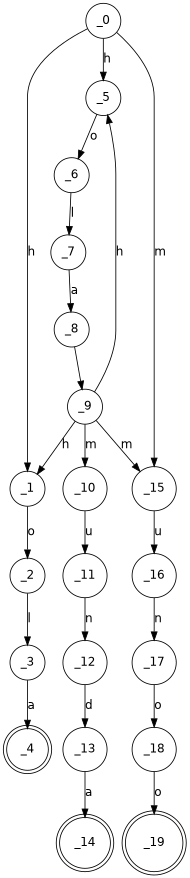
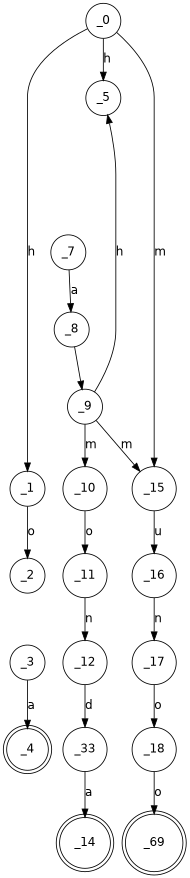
  digraph {
    fontname="DejaVu Sans"
    rankdir=TB
    node [fontname="DejaVu Sans" shape=circle]
    edge [fontname="DejaVu Sans"]
    n1 [label=_0]
    n2 [label=_1]
    n3 [label=_5]
    n4 [label=_15]
    n5 [label=_2]
-   n6 [label=_6]
    n7 [label=_16]
    n8 [label=_3]
    n9 [label=_7]
    n10 [label=_17]
    n11 [label=_4 shape=doublecircle]
    n12 [label=_8]
    n13 [label=_18]
    n14 [label=_9]
-   n15 [label=_19 shape=doublecircle]
+   n15 [label=_69 shape=doublecircle]
    n16 [label=_10]
    n17 [label=_11]
    n18 [label=_12]
-   n19 [label=_13]
+   n19 [label=_33]
    n20 [label=_14 shape=doublecircle]
    n1 -> n2 [label=h]
    n1 -> n3 [label=h]
    n1 -> n4 [label=m]
    n2 -> n5 [label=o]
-   n3 -> n6 [label=o]
    n4 -> n7 [label=u]
-   n5 -> n8 [label=l]
-   n6 -> n9 [label=l]
    n7 -> n10 [label=n]
    n8 -> n11 [label=a]
    n9 -> n12 [label=a]
    n10 -> n13 [label=o]
    n12 -> n14 [label=" "]
    n13 -> n15 [label=o]
-   n14 -> n2 [label=h]
    n14 -> n3 [label=h]
    n14 -> n4 [label=m]
    n14 -> n16 [label=m]
-   n16 -> n17 [label=u]
+   n16 -> n17 [label=o]
    n17 -> n18 [label=n]
    n18 -> n19 [label=d]
    n19 -> n20 [label=a]
  }
